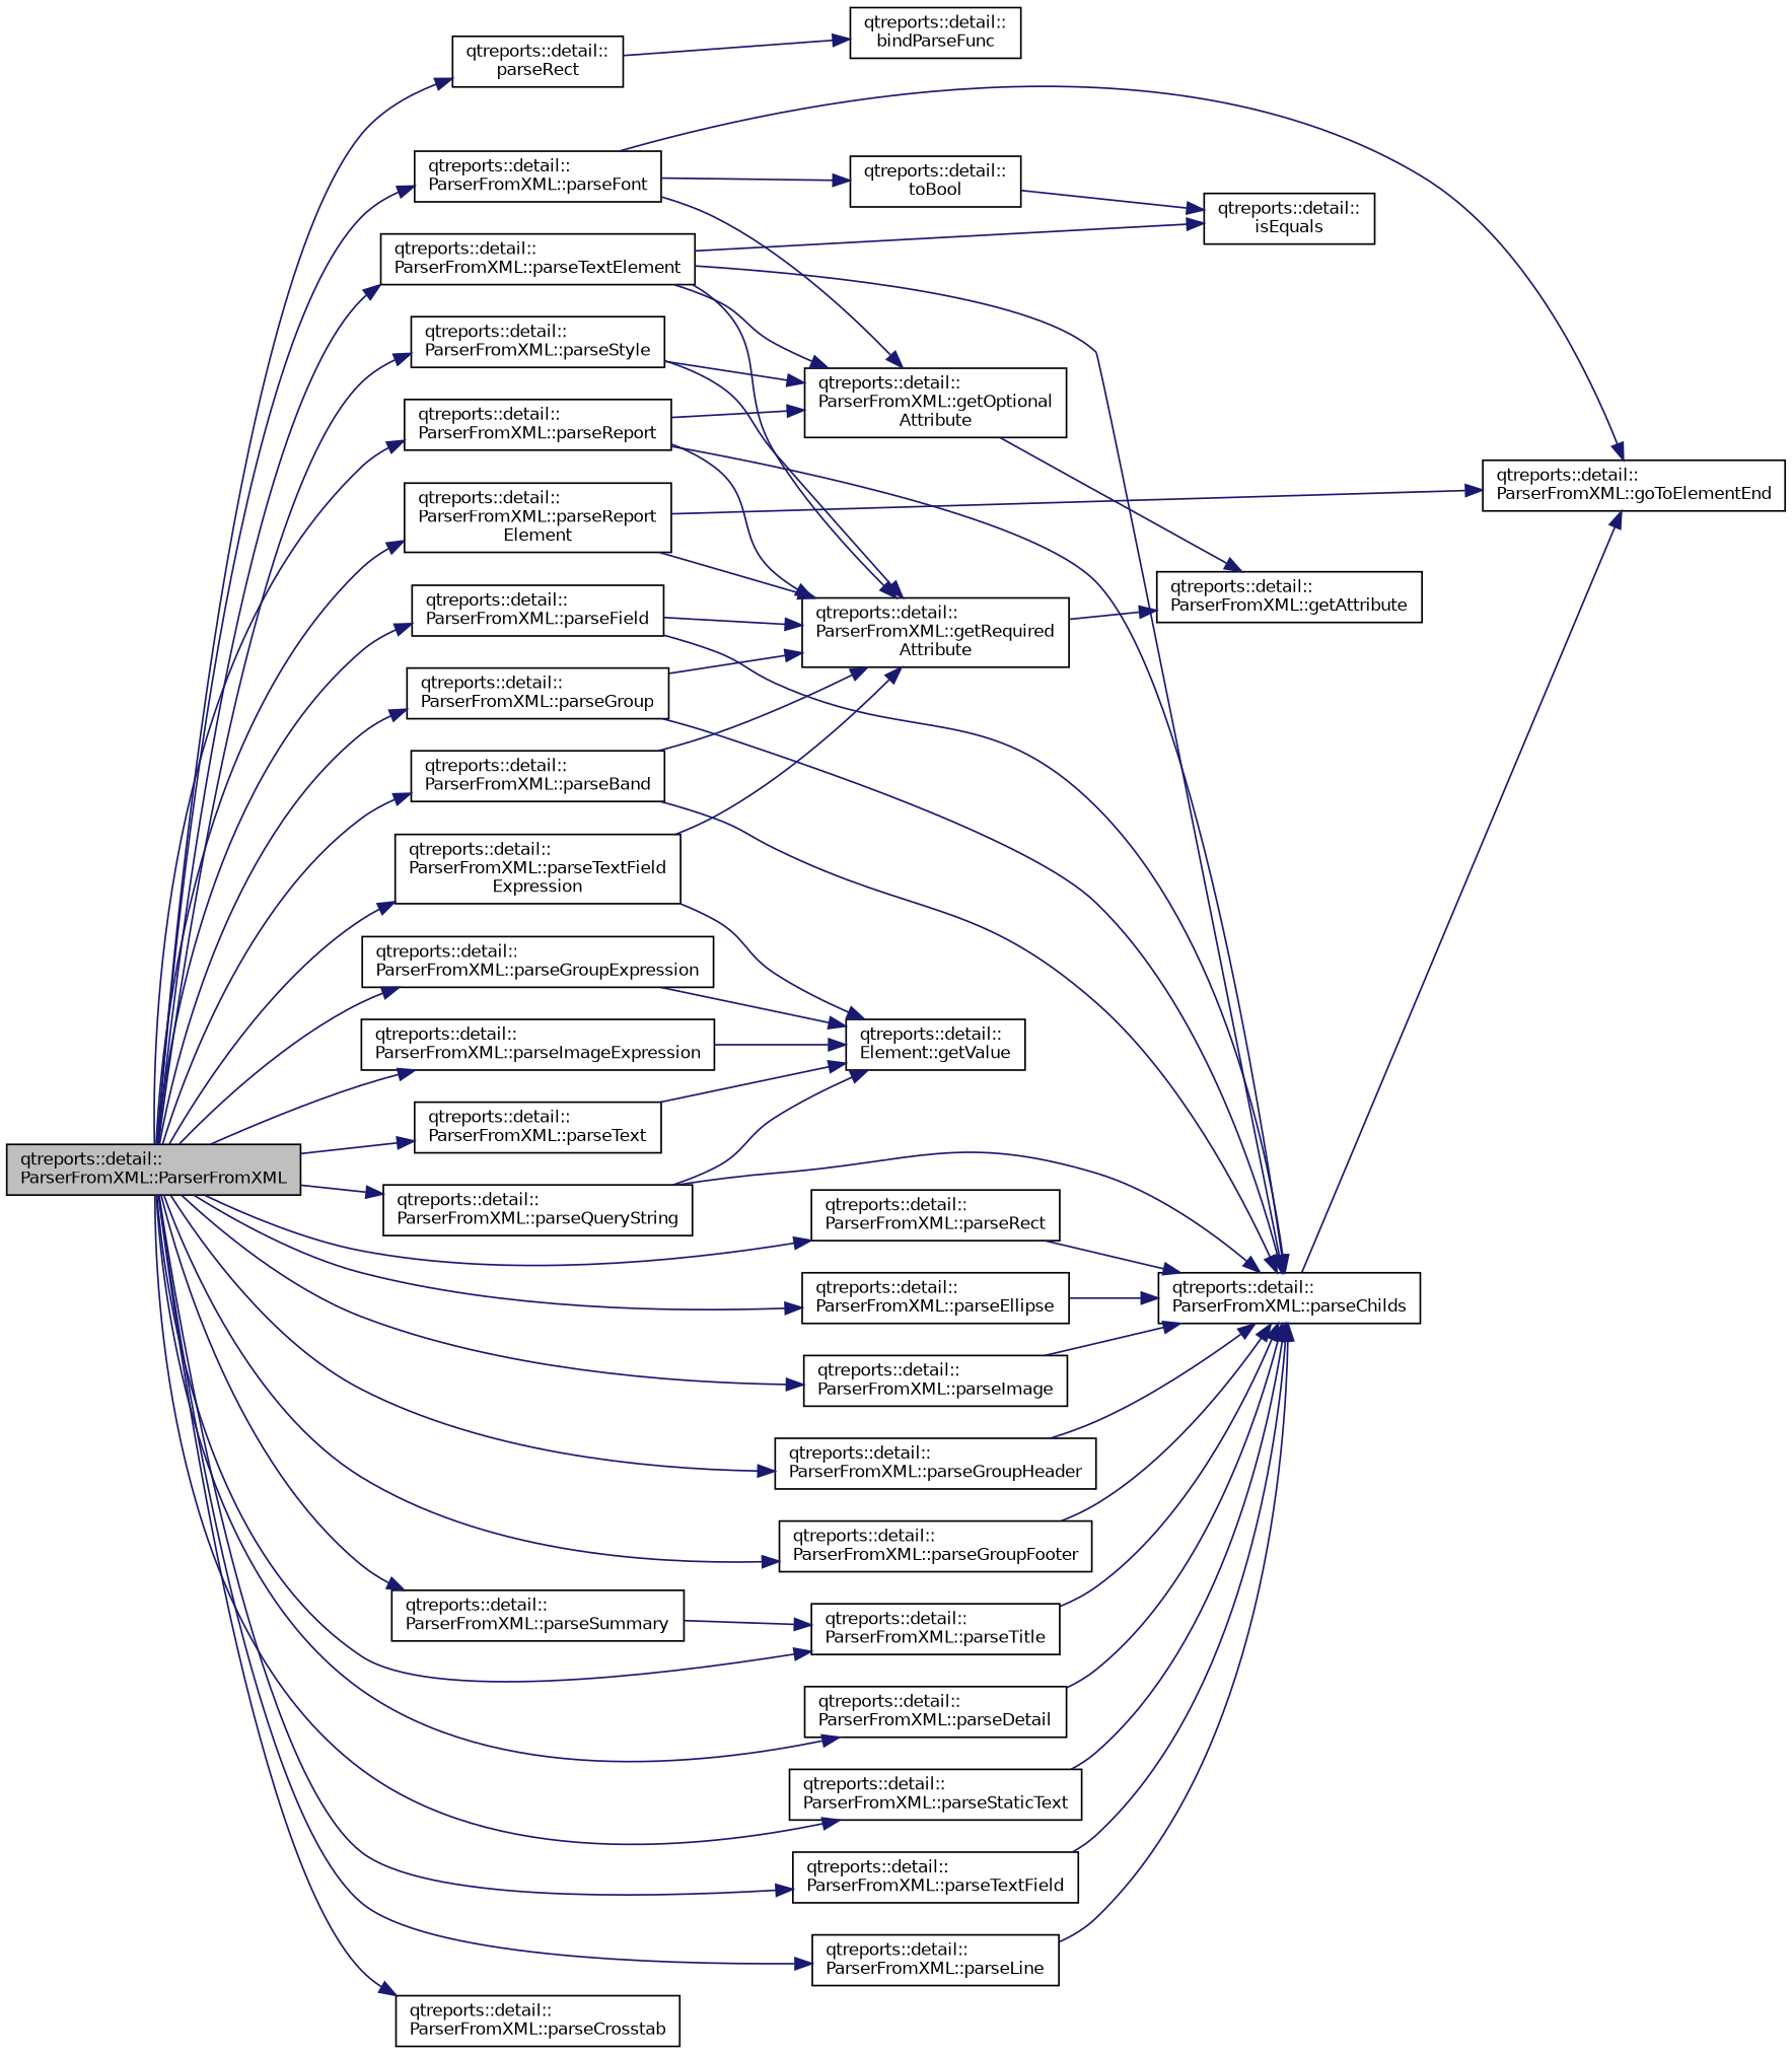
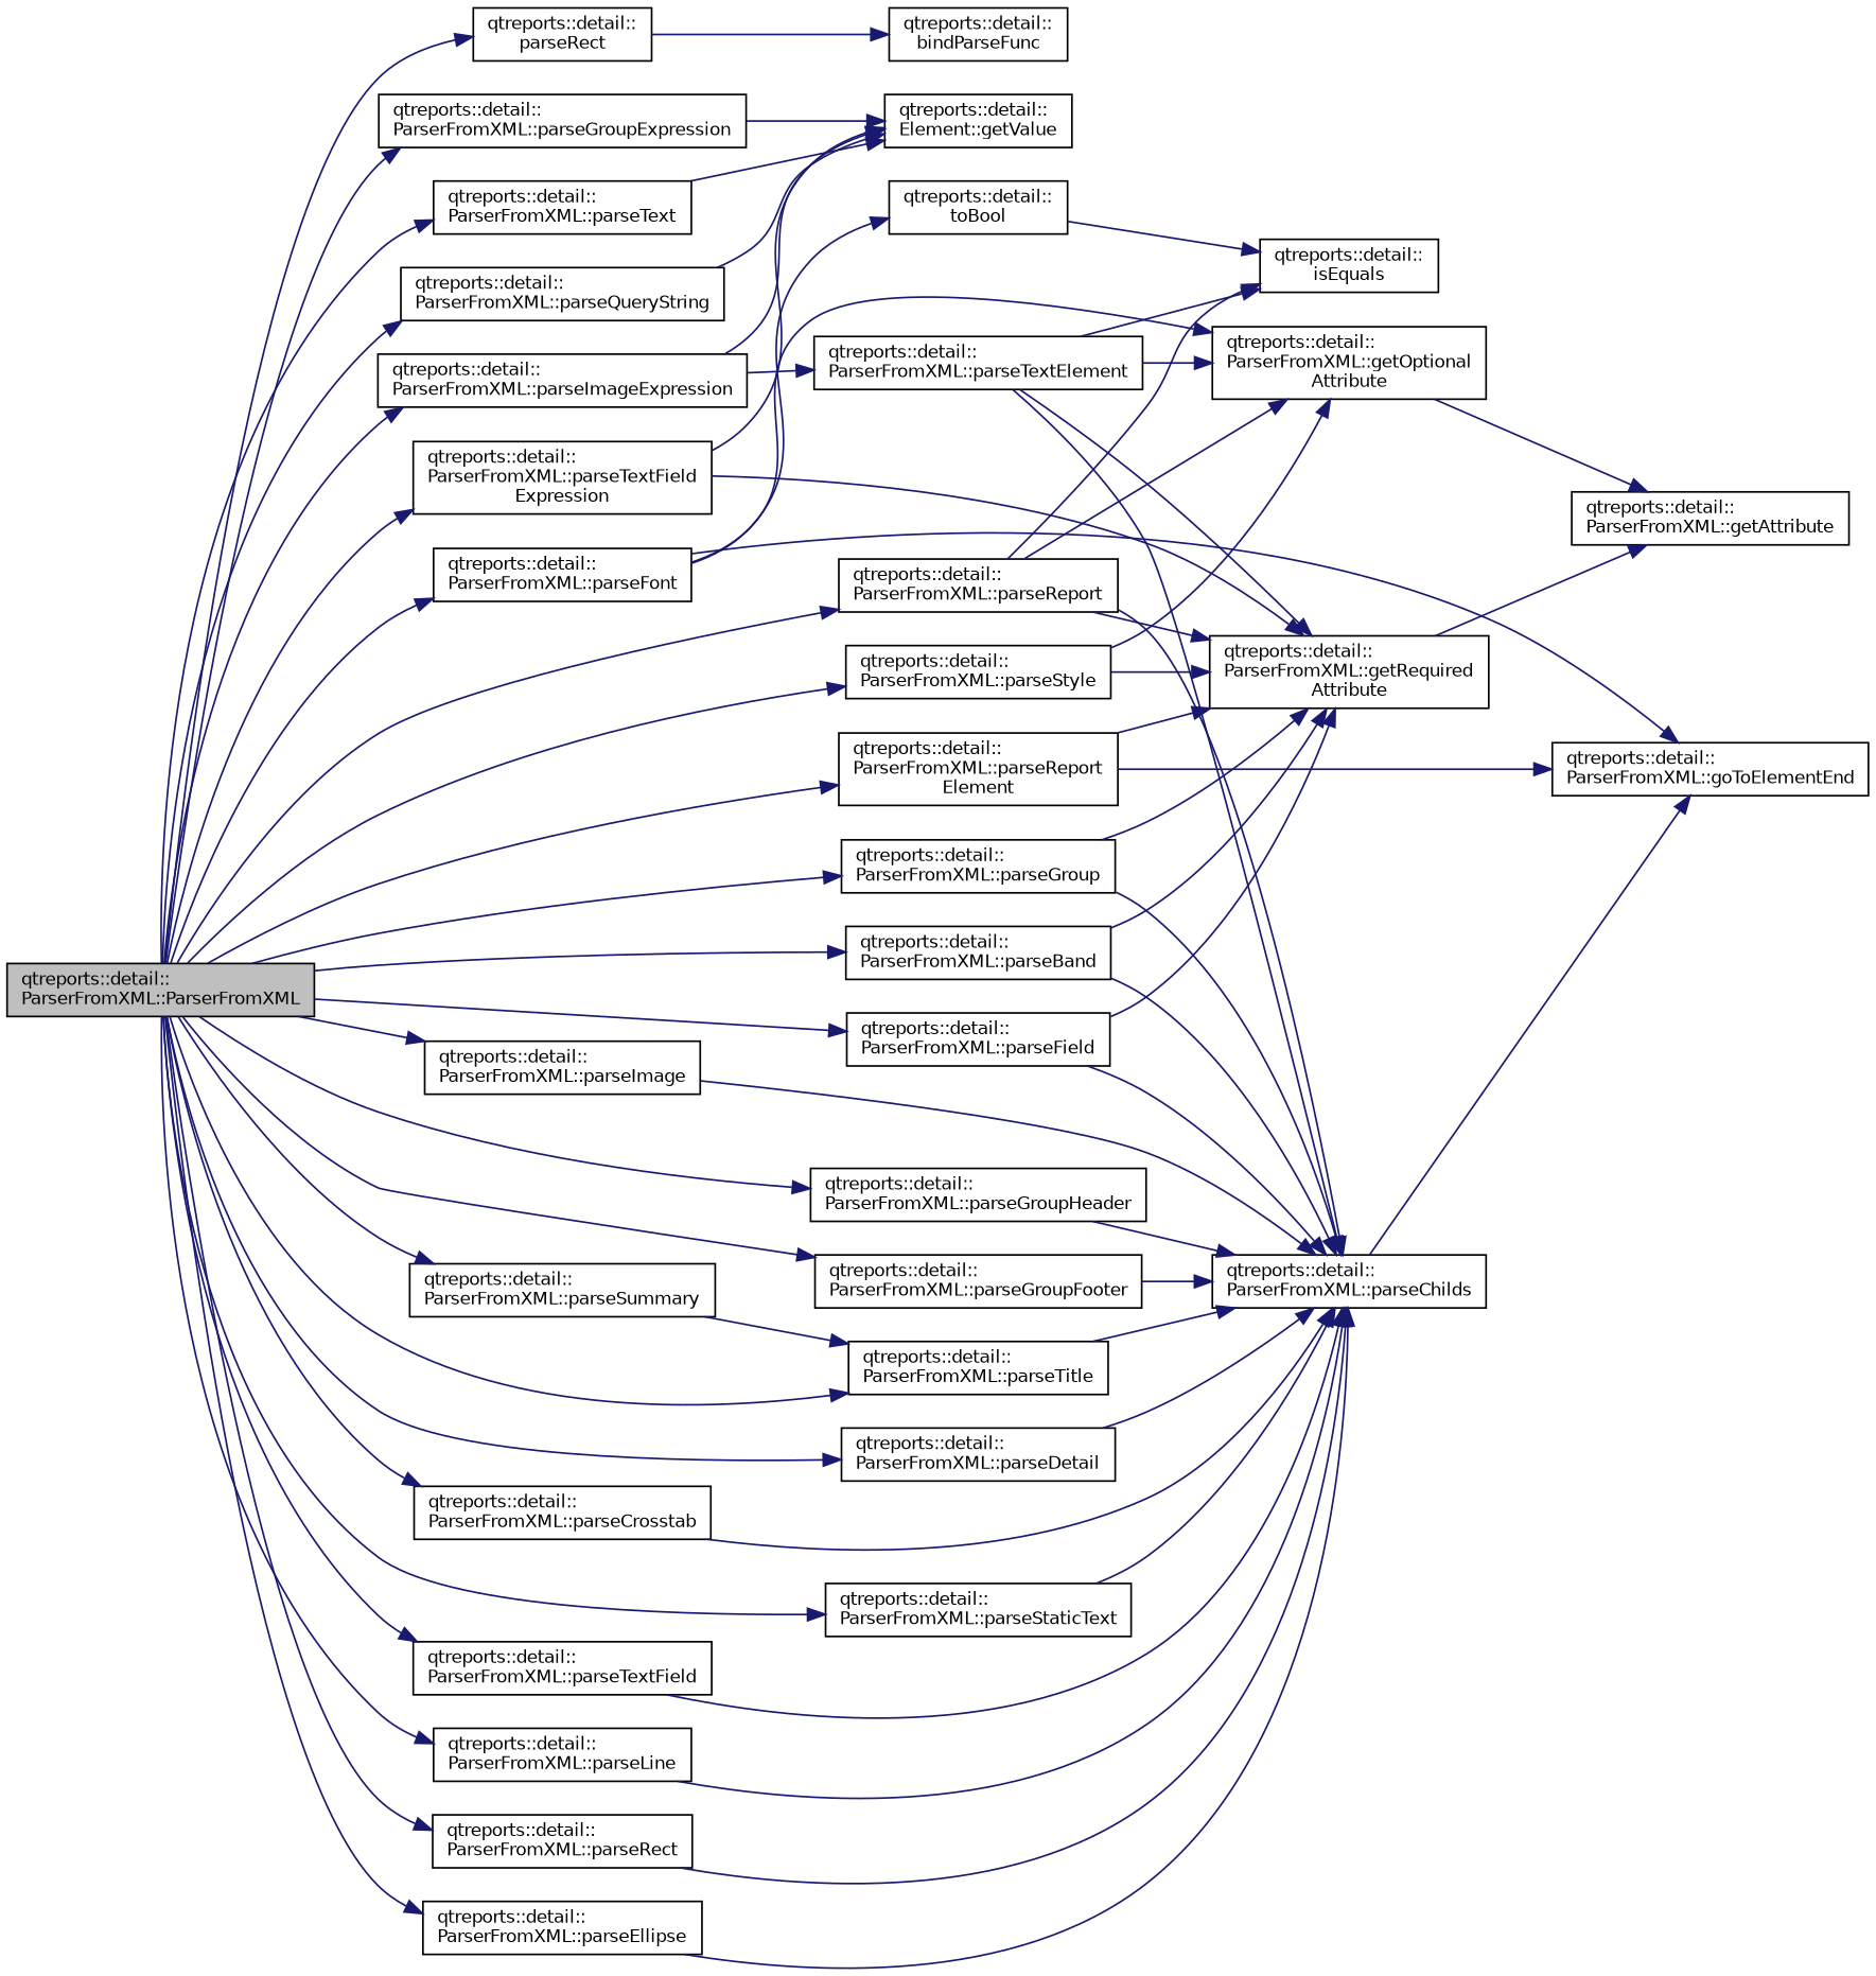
  digraph {
    rankdir=LR
    node [color=black fontname=Helvetica fontsize=10 shape=record]
    edge [color=midnightblue fontname=Helvetica fontsize=10 labelfontname=Helvetica labelfontsize=10 style=solid]
    n1 [fillcolor=grey75 fontcolor=black height=0.2 label="qtreports::detail::\lParserFromXML::ParserFromXML" style=filled width=0.4]
    n2 [height=0.2 label="qtreports::detail::\lparseRect" width=0.4]
    n3 [height=0.2 label="qtreports::detail::\lParserFromXML::parseReport" width=0.4]
    n4 [height=0.2 label="qtreports::detail::\lParserFromXML::parseStyle" width=0.4]
    n5 [height=0.2 label="qtreports::detail::\lParserFromXML::parseQueryString" width=0.4]
    n6 [height=0.2 label="qtreports::detail::\lParserFromXML::parseField" width=0.4]
    n7 [height=0.2 label="qtreports::detail::\lParserFromXML::parseGroup" width=0.4]
    n8 [height=0.2 label="qtreports::detail::\lParserFromXML::parseGroupExpression" width=0.4]
    n9 [height=0.2 label="qtreports::detail::\lParserFromXML::parseGroupHeader" width=0.4]
    n10 [height=0.2 label="qtreports::detail::\lParserFromXML::parseGroupFooter" width=0.4]
    n11 [height=0.2 label="qtreports::detail::\lParserFromXML::parseTitle" width=0.4]
    n12 [height=0.2 label="qtreports::detail::\lParserFromXML::parseDetail" width=0.4]
    n13 [height=0.2 label="qtreports::detail::\lParserFromXML::parseSummary" width=0.4]
    n14 [height=0.2 label="qtreports::detail::\lParserFromXML::parseBand" width=0.4]
    n15 [height=0.2 label="qtreports::detail::\lParserFromXML::parseStaticText" width=0.4]
    n16 [height=0.2 label="qtreports::detail::\lParserFromXML::parseTextField" width=0.4]
    n17 [height=0.2 label="qtreports::detail::\lParserFromXML::parseLine" width=0.4]
    n18 [height=0.2 label="qtreports::detail::\lParserFromXML::parseRect" width=0.4]
    n19 [height=0.2 label="qtreports::detail::\lParserFromXML::parseEllipse" width=0.4]
    n20 [height=0.2 label="qtreports::detail::\lParserFromXML::parseImage" width=0.4]
    n21 [height=0.2 label="qtreports::detail::\lParserFromXML::parseImageExpression" width=0.4]
    n22 [height=0.2 label="qtreports::detail::\lParserFromXML::parseReport\lElement" width=0.4]
    n23 [height=0.2 label="qtreports::detail::\lParserFromXML::parseTextElement" width=0.4]
    n24 [height=0.2 label="qtreports::detail::\lParserFromXML::parseFont" width=0.4]
    n25 [height=0.2 label="qtreports::detail::\lParserFromXML::parseText" width=0.4]
    n26 [height=0.2 label="qtreports::detail::\lParserFromXML::parseTextField\lExpression" width=0.4]
    n27 [height=0.2 label="qtreports::detail::\lParserFromXML::parseCrosstab" width=0.4]
    n28 [height=0.2 label="qtreports::detail::\lbindParseFunc" width=0.4]
    n29 [height=0.2 label="qtreports::detail::\lParserFromXML::getRequired\lAttribute" width=0.4]
    n30 [height=0.2 label="qtreports::detail::\lParserFromXML::getOptional\lAttribute" width=0.4]
    n31 [height=0.2 label="qtreports::detail::\lParserFromXML::parseChilds" width=0.4]
    n32 [height=0.2 label="qtreports::detail::\lisEquals" width=0.4]
    n33 [height=0.2 label="qtreports::detail::\lElement::getValue" width=0.4]
    n34 [height=0.2 label="qtreports::detail::\lParserFromXML::goToElementEnd" width=0.4]
    n35 [height=0.2 label="qtreports::detail::\ltoBool" width=0.4]
    n36 [height=0.2 label="qtreports::detail::\lParserFromXML::getAttribute" width=0.4]
    n1 -> n2
    n1 -> n3
    n1 -> n4
    n1 -> n5
    n1 -> n6
    n1 -> n7
    n1 -> n8
    n1 -> n9
    n1 -> n10
    n1 -> n11
    n1 -> n12
    n1 -> n13
    n1 -> n14
    n1 -> n15
    n1 -> n16
    n1 -> n17
    n1 -> n18
    n1 -> n19
    n1 -> n20
    n1 -> n21
    n1 -> n22
-   n1 -> n23
+   n21 -> n23
    n1 -> n24
    n1 -> n25
    n1 -> n26
    n1 -> n27
    n2 -> n28
    n3 -> n29
    n3 -> n30
    n3 -> n31
+   n3 -> n32
    n4 -> n29
    n4 -> n30
    n5 -> n33
    n6 -> n29
    n6 -> n31
    n7 -> n29
    n7 -> n31
    n8 -> n33
    n9 -> n31
    n10 -> n31
    n11 -> n31
    n12 -> n31
    n13 -> n11
    n14 -> n29
    n14 -> n31
    n15 -> n31
    n16 -> n31
    n17 -> n31
    n18 -> n31
    n19 -> n31
    n20 -> n31
    n21 -> n33
    n22 -> n29
    n22 -> n34
    n23 -> n29
    n23 -> n30
    n23 -> n31
    n23 -> n32
    n24 -> n30
    n24 -> n34
    n24 -> n35
    n25 -> n33
    n26 -> n29
    n26 -> n33
-   n5 -> n31
+   n27 -> n31
    n29 -> n36
    n30 -> n36
    n31 -> n34
    n35 -> n32
  }
